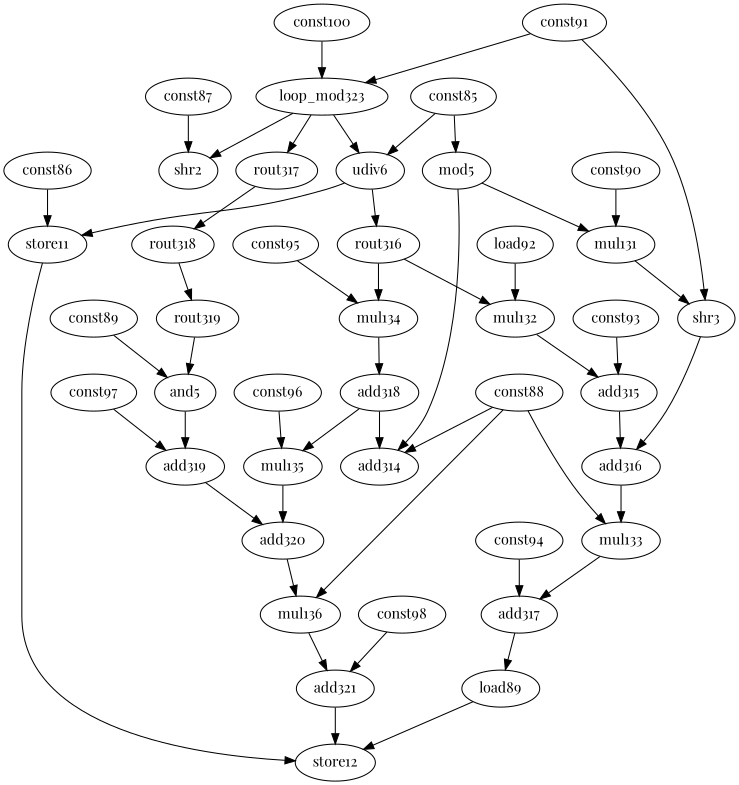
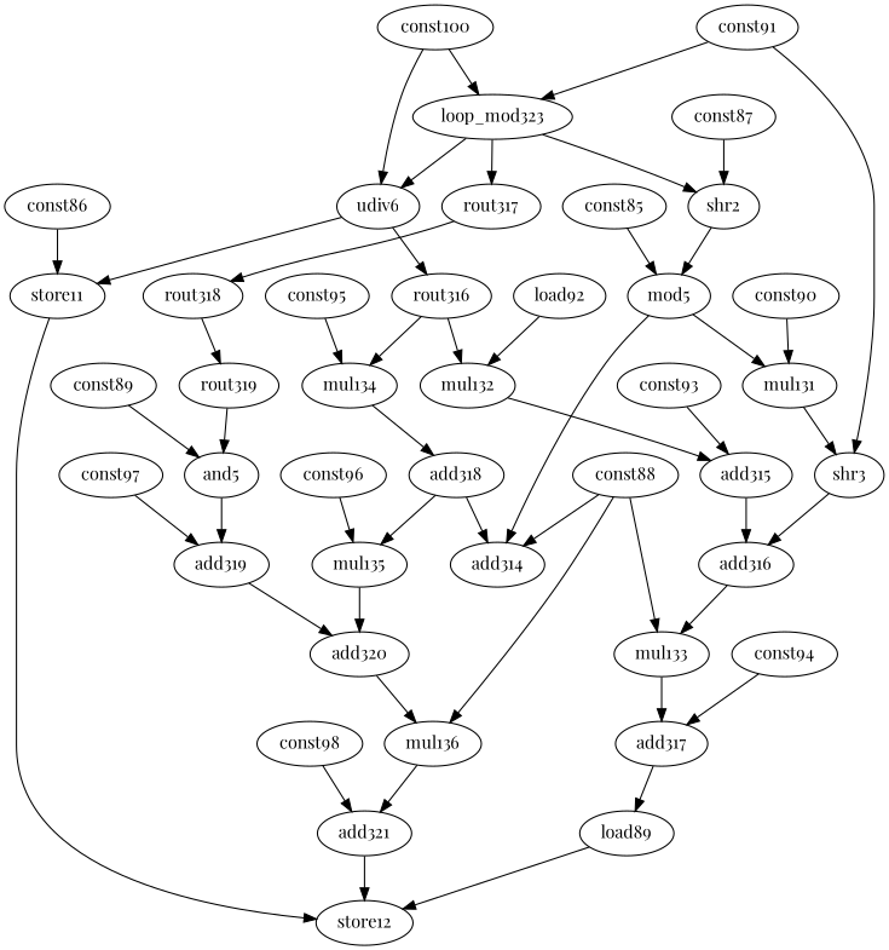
  digraph {
    fontname="Playfair Display"
    node [fontname="Playfair Display" opcode=const]
    edge [fontname="Playfair Display" operand=0]
    const85 [llvm="%9"]
    udiv6 [llvm="%125" opcode=udiv schedule=1]
    mod5 [llvm="%127" opcode=mod schedule=2]
    store11 [opcode=store schedule=2]
    rout316 [opcode=rout schedule=2]
    add314 [llvm="%128" opcode=add schedule=3]
    mul131 [llvm="%130" opcode=mul schedule=3]
    store12 [llvm=store opcode=store schedule=9]
    mul132 [llvm="%132" opcode=mul schedule=3]
    mul134 [llvm="%137" opcode=mul schedule=3]
    const86 [llvm="%125"]
    const87 [val=2]
    shr2 [llvm="%126" opcode=shr schedule=1]
    shr3 [llvm="%131" opcode=shr schedule=4]
    const88 [val=4]
    mul133 [llvm="%135" opcode=mul schedule=6]
    mul136 [llvm="%142" opcode=mul schedule=7]
    add317 [llvm="%135" opcode=add schedule=7]
    add321 [llvm="%142" opcode=add schedule=8]
    add318 [llvm="%138" opcode=add schedule=4]
    mul135 [llvm="%139" opcode=mul schedule=5]
    const89 [val=3]
    and5 [llvm="%129" opcode=and schedule=4]
    add319 [llvm="%140" opcode=add schedule=5]
    add320 [llvm="%141" opcode=add schedule=6]
    const90 [llvm="%2"]
    add316 [llvm="%134" opcode=add schedule=5]
    const91 [val=1]
    n29 [label=loop_mod323 llvm="%124" opcode=add schedule=0]
    rout317 [opcode=rout schedule=1]
    n31 [label=load92 llvm="%10"]
    add315 [llvm="%133" opcode=add schedule=4]
    const93 [llvm="%95"]
    const94 [llvm="%12"]
    load89 [llvm="%136" opcode=load schedule=8]
    const95 [llvm="%14"]
    const96 [llvm="%13"]
    const97 [llvm="%96"]
    const98 [llvm="%17"]
    const100 [val=0]
    rout318 [opcode=rout schedule=2]
    rout319 [opcode=rout schedule=3]
-   const85 -> udiv6 [operand=1]
+   const100 -> udiv6 [operand=1]
    const85 -> mod5 [operand=1]
    udiv6 -> store11 [operand=1]
    udiv6 -> rout316
    mod5 -> add314
    mod5 -> mul131
    store11 -> store12 [operand=-1 type=order]
    rout316 -> mul132 [operand=1]
    rout316 -> mul134
    mul131 -> shr3
    mul132 -> add315 [operand=1]
    mul134 -> add318 [operand=1]
    const86 -> store11
    const87 -> shr2 [operand=1]
+   shr2 -> mod5
    shr3 -> add316 [operand=1]
    const88 -> add314 [operand=1]
    const88 -> mul133 [operand=1]
    const88 -> mul136 [operand=1]
    mul133 -> add317 [operand=1]
    mul136 -> add321 [operand=1]
    add317 -> load89
    add321 -> store12 [operand=1]
    add318 -> add314
    add318 -> mul135
    mul135 -> add320 [operand=1]
    const89 -> and5 [operand=1]
    and5 -> add319 [operand=1]
    add319 -> add320
    add320 -> mul136
    const90 -> mul131 [operand=1]
    add316 -> mul133
    const91 -> shr3 [operand=1]
    const91 -> n29 [operand=1]
    n29 -> udiv6
    n29 -> shr2
    n29 -> rout317
    rout317 -> rout318
    n31 -> mul132
    add315 -> add316
    const93 -> add315
    const94 -> add317
    load89 -> store12
    const95 -> mul134 [operand=1]
    const96 -> mul135 [operand=1]
    const97 -> add319
    const98 -> add321
    const100 -> n29 [type=const_base]
    rout318 -> rout319
    rout319 -> and5
  }
